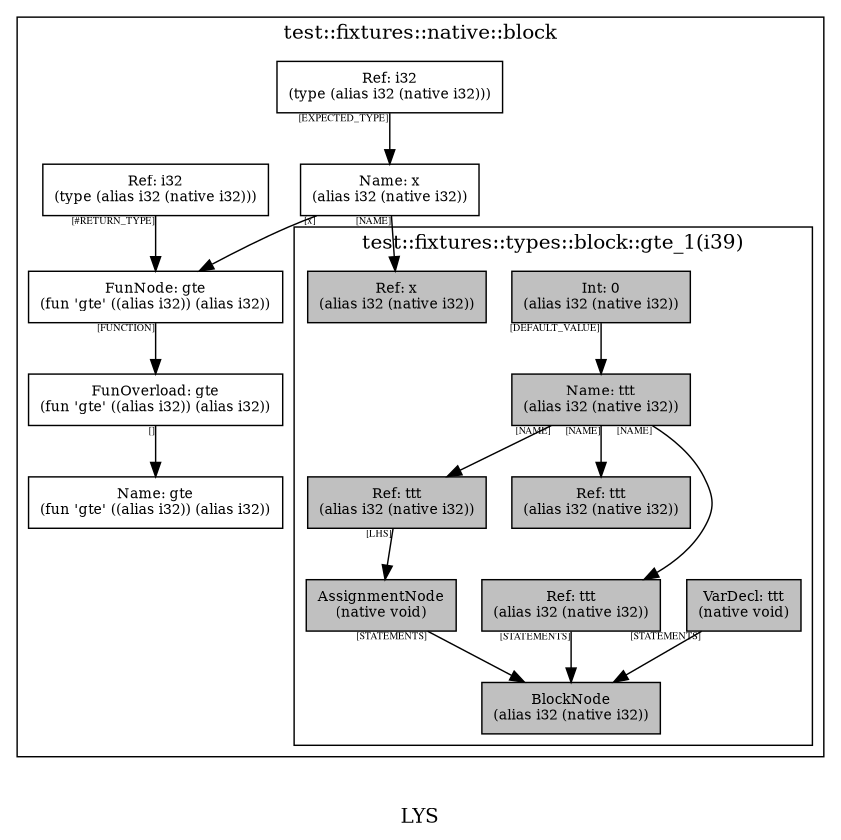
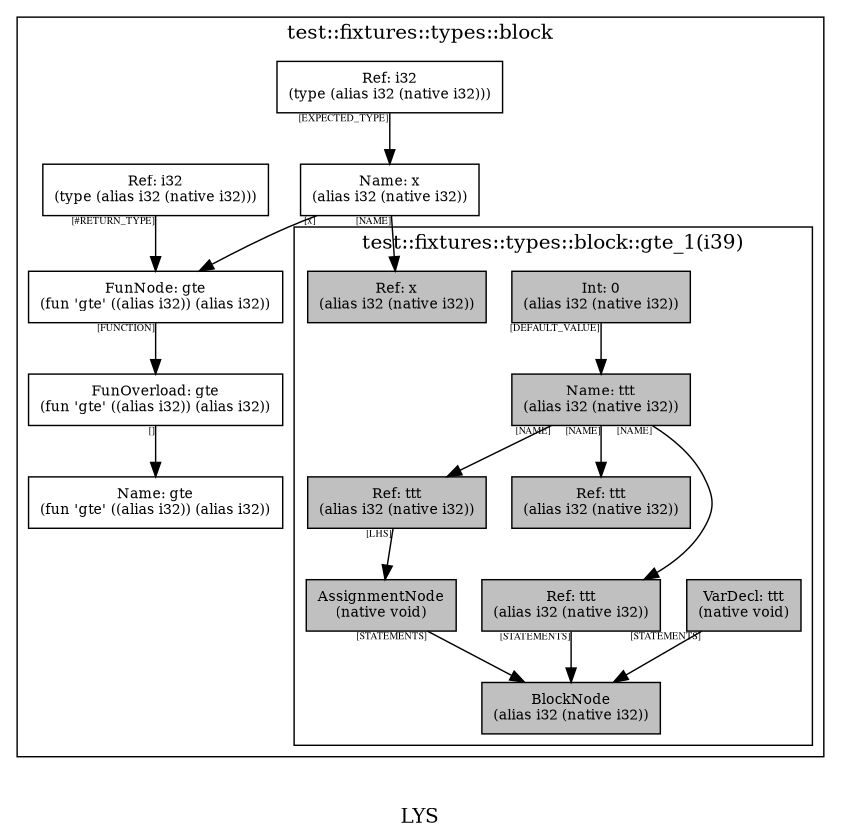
  digraph {
    label=LYS
    node [fillcolor=grey fontsize=10 shape=box style=filled]
    edge [color=black fontname=times fontsize=7 taillabel="[NAME]"]
    n1 [label="BlockNode\n(alias i32 (native i32))"]
    n2 [label="VarDecl: ttt\n(native void)"]
    n3 [label="Name: ttt\n(alias i32 (native i32))"]
    n4 [label="Int: 0\n(alias i32 (native i32))"]
    n5 [label="AssignmentNode\n(native void)"]
    n6 [label="Ref: ttt\n(alias i32 (native i32))"]
    n7 [label="Ref: ttt\n(alias i32 (native i32))"]
    n8 [label="Ref: x\n(alias i32 (native i32))"]
    n9 [label="Ref: ttt\n(alias i32 (native i32))"]
    n10 [label="FunOverload: gte\n(fun 'gte' ((alias i32)) (alias i32))" style=""]
    n11 [label="FunNode: gte\n(fun 'gte' ((alias i32)) (alias i32))" style=""]
    n12 [label="Name: x\n(alias i32 (native i32))" style=""]
    n13 [label="Ref: i32\n(type (alias i32 (native i32)))" style=""]
    n14 [label="Ref: i32\n(type (alias i32 (native i32)))" style=""]
    n15 [label="Name: gte\n(fun 'gte' ((alias i32)) (alias i32))" style=""]
    subgraph cluster_1 {
-     label="test::fixtures::native::block"
+     label="test::fixtures::types::block"
      n10
      n11
      n12
      n13
      n14
      n15
      subgraph cluster_2 {
        label="test::fixtures::types::block::gte_1(i39)"
        rankdir=TB
        n1
        n2
        n3
        n4
        n5
        n6
        n7
        n8
        n9
      }
    }
    n2 -> n1 [taillabel="[STATEMENTS]"]
    n3 -> n6
    n3 -> n7
    n3 -> n9
    n4 -> n3 [taillabel="[DEFAULT_VALUE]"]
    n5 -> n1 [taillabel="[STATEMENTS]"]
    n6 -> n5 [taillabel="[LHS]"]
    n9 -> n1 [taillabel="[STATEMENTS]"]
    n10 -> n15 [taillabel="[]"]
    n11 -> n10 [taillabel="[FUNCTION]"]
    n12 -> n8
    n12 -> n11 [taillabel="[x]"]
    n13 -> n12 [taillabel="[EXPECTED_TYPE]"]
    n14 -> n11 [taillabel="[#RETURN_TYPE]"]
  }
